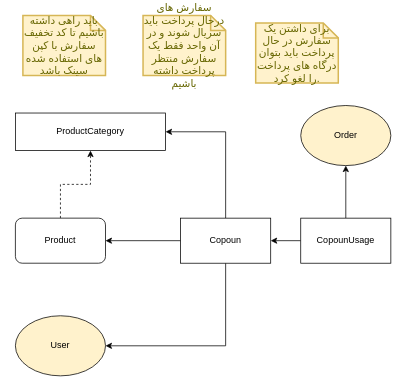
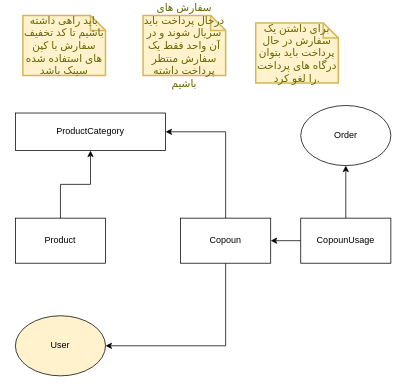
  <mxCell id="0" />
  <mxCell id="1" parent="0" />
- <mxCell id="2" style="edgeStyle=orthogonalEdgeStyle;rounded=0;orthogonalLoop=1;jettySize=auto;html=1;exitX=0.5;exitY=0;exitDx=0;exitDy=0;entryX=0.5;entryY=1;entryDx=0;entryDy=0;dashed=1;" edge="1" parent="1" source="3" target="4"><mxGeometry relative="1" as="geometry" /></mxCell>
- <mxCell id="3" value="Product" style="whiteSpace=wrap;html=1;rounded=1;" vertex="1" parent="1"><mxGeometry x="20" y="290" width="120" height="60" as="geometry" /></mxCell>
+ <mxCell id="2" style="edgeStyle=orthogonalEdgeStyle;rounded=0;orthogonalLoop=1;jettySize=auto;html=1;exitX=0.5;exitY=0;exitDx=0;exitDy=0;entryX=0.5;entryY=1;entryDx=0;entryDy=0;" edge="1" parent="1" source="3" target="4"><mxGeometry relative="1" as="geometry" /></mxCell>
+ <mxCell id="3" value="Product" style="rounded=0;whiteSpace=wrap;html=1;" vertex="1" parent="1"><mxGeometry x="20" y="290" width="120" height="60" as="geometry" /></mxCell>
  <mxCell id="4" value="ProductCategory" style="rounded=0;whiteSpace=wrap;html=1;" vertex="1" parent="1"><mxGeometry x="20" y="150" width="200" height="50" as="geometry" /></mxCell>
- <mxCell id="5" style="edgeStyle=orthogonalEdgeStyle;rounded=0;orthogonalLoop=1;jettySize=auto;html=1;exitX=0;exitY=0.5;exitDx=0;exitDy=0;entryX=1;entryY=0.5;entryDx=0;entryDy=0;" edge="1" parent="1" source="8" target="3"><mxGeometry relative="1" as="geometry" /></mxCell>
  <mxCell id="6" style="edgeStyle=orthogonalEdgeStyle;rounded=0;orthogonalLoop=1;jettySize=auto;html=1;exitX=0.5;exitY=0;exitDx=0;exitDy=0;entryX=1;entryY=0.5;entryDx=0;entryDy=0;" edge="1" parent="1" source="8" target="4"><mxGeometry relative="1" as="geometry" /></mxCell>
  <mxCell id="7" style="edgeStyle=orthogonalEdgeStyle;rounded=0;orthogonalLoop=1;jettySize=auto;html=1;exitX=0.5;exitY=1;exitDx=0;exitDy=0;entryX=1;entryY=0.5;entryDx=0;entryDy=0;" edge="1" parent="1" source="8" target="9"><mxGeometry relative="1" as="geometry" /></mxCell>
  <mxCell id="8" value="Copoun" style="rounded=0;whiteSpace=wrap;html=1;" vertex="1" parent="1"><mxGeometry x="240" y="290" width="120" height="60" as="geometry" /></mxCell>
  <mxCell id="9" value="User" style="ellipse;whiteSpace=wrap;html=1;fillColor=#fff2cc;" vertex="1" parent="1"><mxGeometry x="20" y="420" width="120" height="80" as="geometry" /></mxCell>
  <mxCell id="10" style="edgeStyle=orthogonalEdgeStyle;rounded=0;orthogonalLoop=1;jettySize=auto;html=1;exitX=0;exitY=0.5;exitDx=0;exitDy=0;" edge="1" parent="1" source="12" target="8"><mxGeometry relative="1" as="geometry" /></mxCell>
  <mxCell id="11" style="edgeStyle=orthogonalEdgeStyle;rounded=0;orthogonalLoop=1;jettySize=auto;html=1;exitX=0.5;exitY=0;exitDx=0;exitDy=0;entryX=0.5;entryY=1;entryDx=0;entryDy=0;" edge="1" parent="1" source="12" target="13"><mxGeometry relative="1" as="geometry" /></mxCell>
  <mxCell id="12" value="CopounUsage" style="rounded=0;whiteSpace=wrap;html=1;" vertex="1" parent="1"><mxGeometry x="400" y="290" width="120" height="60" as="geometry" /></mxCell>
- <mxCell id="13" value="Order" style="ellipse;whiteSpace=wrap;html=1;fillColor=#fff2cc;" vertex="1" parent="1"><mxGeometry x="400" y="140" width="120" height="80" as="geometry" /></mxCell>
+ <mxCell id="13" value="Order" style="ellipse;whiteSpace=wrap;html=1;" vertex="1" parent="1"><mxGeometry x="400" y="140" width="120" height="80" as="geometry" /></mxCell>
  <mxCell id="14" value="باید راهی داشته باشیم تا کد تخفیف سفارش با کپن های استفاده شده سینک باشد" style="shape=note;strokeWidth=2;fontSize=14;size=20;whiteSpace=wrap;html=1;fillColor=#fff2cc;strokeColor=#d6b656;fontColor=#666600;" vertex="1" parent="1"><mxGeometry x="30" width="110.0" height="80" as="geometry" y="20" /></mxCell>
  <mxCell id="15" value="سفارش های درحال پرداخت باید سریال شوند و در آن واحد فقط یک سفارش منتظر پرداخت داشته باشیم" style="shape=note;strokeWidth=2;fontSize=14;size=20;whiteSpace=wrap;html=1;fillColor=#fff2cc;strokeColor=#d6b656;fontColor=#666600;" vertex="1" parent="1"><mxGeometry x="190" width="110.0" height="80" as="geometry" y="20" /></mxCell>
  <mxCell id="16" value="برای داشتن یک سفارش در حال پرداخت باید بتوان درگاه های پرداخت را لغو کرد." style="shape=note;strokeWidth=2;fontSize=14;size=20;whiteSpace=wrap;html=1;fillColor=#fff2cc;strokeColor=#d6b656;fontColor=#666600;" vertex="1" parent="1"><mxGeometry x="340" y="30" width="110.0" height="80" as="geometry" /></mxCell>
